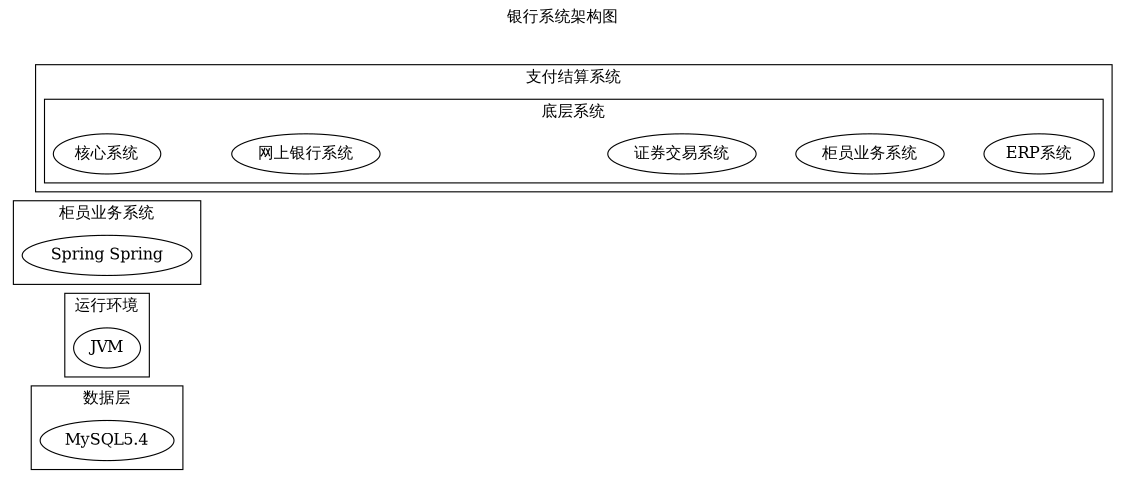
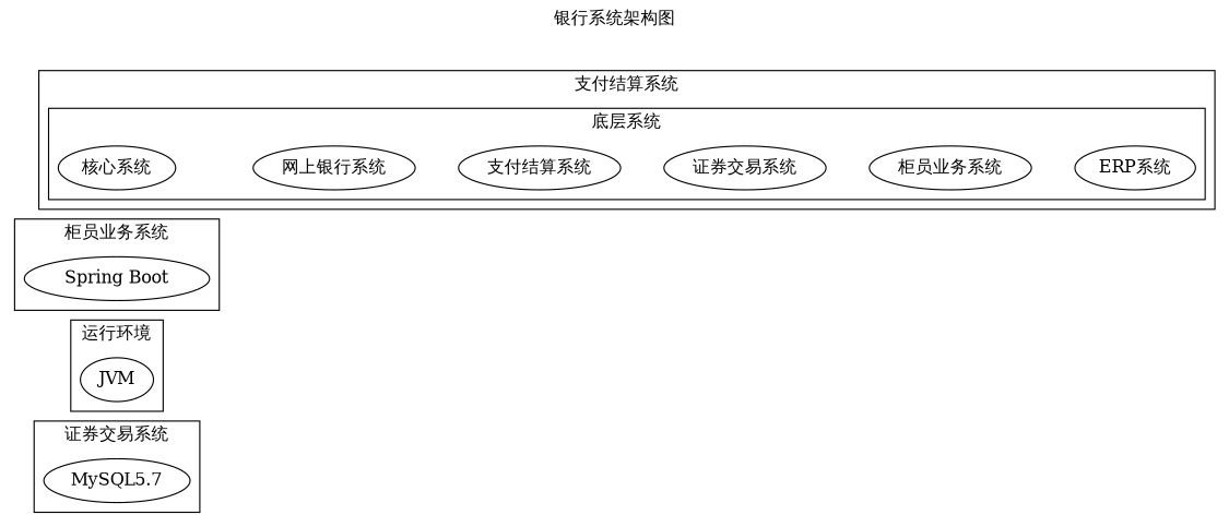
  digraph {
    label="银行系统架构图"
    labeljust=center
    labelloc=top
    rankdir=LR
    edge [style=invis]
-   "MySQL5.7" [label="MySQL5.4"]
+   "MySQL5.7"
    JVM
-   "Spring Boot" [label="Spring Spring"]
+   "Spring Boot"
    "核心系统"
    "网上银行系统"
+   "支付结算系统"
    "证券交易系统"
    "柜员业务系统"
    "ERP系统"
    subgraph cluster_1 {
-     label="数据层"
+     label="证券交易系统"
      "MySQL5.7"
    }
    subgraph cluster_2 {
      label="运行环境"
      JVM
    }
    subgraph cluster_3 {
      label="柜员业务系统"
      "Spring Boot"
    }
    subgraph cluster_4 {
      label="支付结算系统"
      subgraph cluster_5 {
        label="底层系统"
        "核心系统"
        "网上银行系统"
+       "支付结算系统"
        "证券交易系统"
        "柜员业务系统"
        "ERP系统"
      }
    }
    "核心系统" -> "网上银行系统"
+   "网上银行系统" -> "支付结算系统"
+   "支付结算系统" -> "证券交易系统"
    "证券交易系统" -> "柜员业务系统"
    "柜员业务系统" -> "ERP系统"
  }
